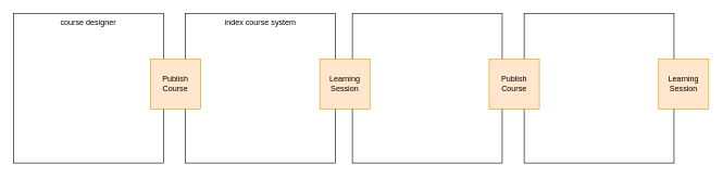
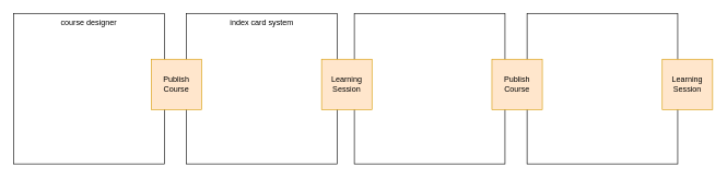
  <mxCell id="0" />
  <mxCell id="1" parent="0" />
  <mxCell id="2" value="" style="group" vertex="1" connectable="0" parent="1"><mxGeometry x="540" y="20" width="546.94" height="230" as="geometry" /></mxCell>
  <mxCell id="3" value="" style="whiteSpace=wrap;html=1;aspect=fixed;" vertex="1" parent="2"><mxGeometry x="263.662" width="230" height="230" as="geometry" /></mxCell>
  <mxCell id="4" value="" style="whiteSpace=wrap;html=1;aspect=fixed;" vertex="1" parent="2"><mxGeometry width="230" height="230" as="geometry" /></mxCell>
  <mxCell id="5" value="Publish&lt;br&gt;Course" style="whiteSpace=wrap;html=1;aspect=fixed;fillColor=#ffe6cc;strokeColor=#d79b00;" vertex="1" parent="2"><mxGeometry x="210" y="70" width="76.94" height="76.94" as="geometry" /></mxCell>
  <mxCell id="6" value="Learning&lt;br&gt;Session" style="whiteSpace=wrap;html=1;aspect=fixed;fillColor=#ffe6cc;strokeColor=#d79b00;" vertex="1" parent="2"><mxGeometry x="470" y="70" width="76.94" height="76.94" as="geometry" /></mxCell>
  <mxCell id="7" value="" style="group" vertex="1" connectable="0" parent="1"><mxGeometry x="20" y="20" width="546.94" height="230" as="geometry" /></mxCell>
- <mxCell id="8" value="index course system" style="whiteSpace=wrap;html=1;aspect=fixed;align=center;verticalAlign=top;" vertex="1" parent="7"><mxGeometry x="263.662" width="230" height="230" as="geometry" /></mxCell>
+ <mxCell id="8" value="index card system" style="whiteSpace=wrap;html=1;aspect=fixed;align=center;verticalAlign=top;" vertex="1" parent="7"><mxGeometry x="263.662" width="230" height="230" as="geometry" /></mxCell>
  <mxCell id="9" value="course designer" style="whiteSpace=wrap;html=1;aspect=fixed;verticalAlign=top;" vertex="1" parent="7"><mxGeometry width="230" height="230" as="geometry" /></mxCell>
  <mxCell id="10" value="Publish&lt;br&gt;Course" style="whiteSpace=wrap;html=1;aspect=fixed;fillColor=#ffe6cc;strokeColor=#d79b00;" vertex="1" parent="7"><mxGeometry x="210" y="70" width="76.94" height="76.94" as="geometry" /></mxCell>
  <mxCell id="11" value="Learning&lt;br&gt;Session" style="whiteSpace=wrap;html=1;aspect=fixed;fillColor=#ffe6cc;strokeColor=#d79b00;" vertex="1" parent="7"><mxGeometry x="470" y="70" width="76.94" height="76.94" as="geometry" /></mxCell>
